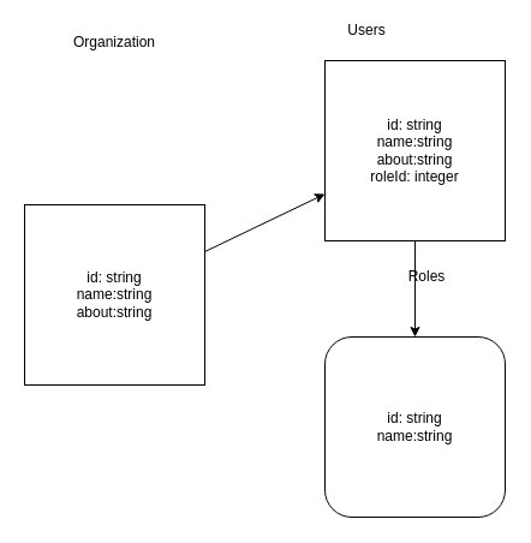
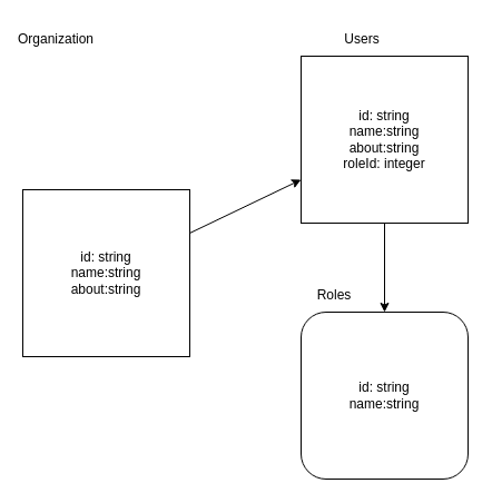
  <mxCell id="0" />
  <mxCell id="1" parent="0" />
  <mxCell id="2" value="" style="edgeStyle=none;html=1;" edge="1" parent="1" source="3" target="6"><mxGeometry relative="1" as="geometry" /></mxCell>
  <mxCell id="3" value="id: string&lt;br&gt;name:string&lt;br&gt;about:string" style="whiteSpace=wrap;html=1;aspect=fixed;" vertex="1" parent="1"><mxGeometry x="20" y="170" width="150" height="150" as="geometry" /></mxCell>
- <mxCell id="4" value="Organization" style="text;html=1;strokeColor=none;fillColor=none;align=center;verticalAlign=middle;whiteSpace=wrap;rounded=0;" vertex="1" parent="1"><mxGeometry x="65" y="20" width="60" height="30" as="geometry" /></mxCell>
+ <mxCell id="4" value="Organization" style="text;html=1;strokeColor=none;fillColor=none;align=center;verticalAlign=middle;whiteSpace=wrap;rounded=0;" vertex="1" parent="1"><mxGeometry x="20" y="20" width="60" height="30" as="geometry" /></mxCell>
  <mxCell id="5" value="" style="edgeStyle=none;html=1;" edge="1" parent="1" source="6" target="8"><mxGeometry relative="1" as="geometry" /></mxCell>
  <mxCell id="6" value="id: string&lt;br&gt;name:string&lt;br&gt;about:string&lt;br&gt;roleId: integer" style="whiteSpace=wrap;html=1;aspect=fixed;" vertex="1" parent="1"><mxGeometry x="270" y="50" width="150" height="150" as="geometry" /></mxCell>
- <mxCell id="7" value="Users" style="text;html=1;strokeColor=none;fillColor=none;align=center;verticalAlign=middle;whiteSpace=wrap;rounded=0;" vertex="1" parent="1"><mxGeometry x="275" y="10" width="60" height="30" as="geometry" /></mxCell>
+ <mxCell id="7" value="Users" style="text;html=1;strokeColor=none;fillColor=none;align=center;verticalAlign=middle;whiteSpace=wrap;rounded=0;" vertex="1" parent="1"><mxGeometry x="295" y="20" width="60" height="30" as="geometry" /></mxCell>
  <mxCell id="8" value="id: string&lt;br&gt;name:string" style="whiteSpace=wrap;html=1;aspect=fixed;align=center;rounded=1;" vertex="1" parent="1"><mxGeometry x="270" y="280" width="150" height="150" as="geometry" /></mxCell>
- <mxCell id="9" value="Roles" style="text;html=1;strokeColor=none;fillColor=none;align=center;verticalAlign=middle;whiteSpace=wrap;rounded=0;" vertex="1" parent="1"><mxGeometry x="325" y="215" width="60" height="30" as="geometry" /></mxCell>
+ <mxCell id="9" value="Roles" style="text;html=1;strokeColor=none;fillColor=none;align=center;verticalAlign=middle;whiteSpace=wrap;rounded=0;" vertex="1" parent="1"><mxGeometry x="270" y="250" width="60" height="30" as="geometry" /></mxCell>
